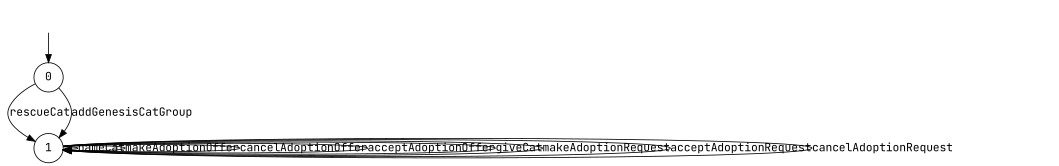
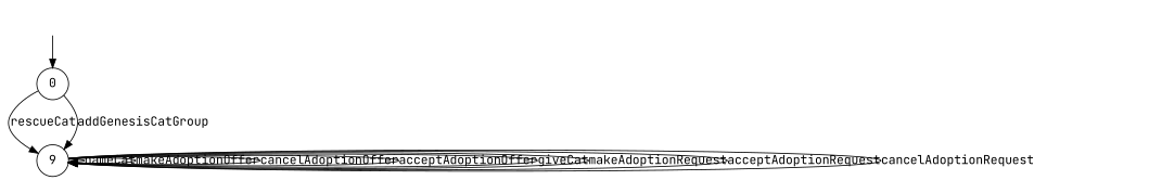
  digraph {
    rankdir=TB
    fontname="JetBrains Mono"
    node [shape=circle fontname="JetBrains Mono"]
    edge [fontname="JetBrains Mono"]
    "" [shape=plaintext]
    n2 [label=0]
-   n3 [label=1]
+   n3 [label=9]
    "" -> n2
    n2 -> n3 [label=rescueCat]
    n2 -> n3 [label=addGenesisCatGroup]
    n3 -> n3 [label=nameCat]
    n3 -> n3 [label=makeAdoptionOffer]
    n3 -> n3 [label=cancelAdoptionOffer]
    n3 -> n3 [label=acceptAdoptionOffer]
    n3 -> n3 [label=giveCat]
    n3 -> n3 [label=makeAdoptionRequest]
    n3 -> n3 [label=acceptAdoptionRequest]
    n3 -> n3 [label=cancelAdoptionRequest]
  }
